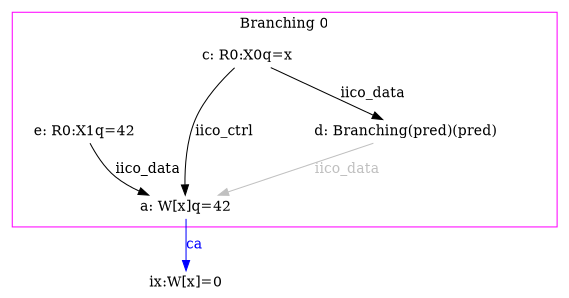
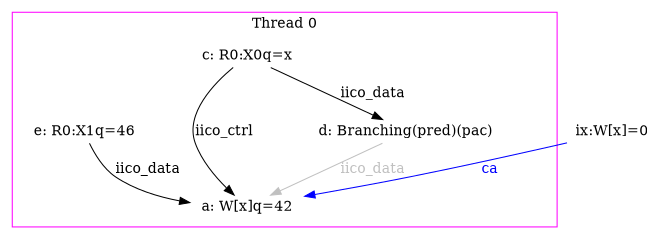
  digraph {
    node [fixedsize=false shape=none]
    edge [color=black fontcolor=black]
    n1 [height=0.194444 label="a: W[x]q=42" width=1.555556]
    n2 [height=0.194444 label="c: R0:X0q=x" width=1.555556]
-   n3 [height=0.194444 label="d: Branching(pred)(pred)" width=3.888889]
-   n4 [height=0.194444 label="e: R0:X1q=42" width=1.750000]
+   n3 [height=0.194444 label="d: Branching(pred)(pac)" width=3.888889]
+   n4 [height=0.194444 label="e: R0:X1q=46" width=1.750000]
    n5 [height=0.194444 label="ix:W[x]=0" width=1.166667]
    subgraph cluster_1 {
      color=magenta
-     label="Branching 0"
+     label="Thread 0"
      rank=sink
      shape=box
      n1
      n2
      n3
      n4
    }
    n2 -> n1 [label=iico_ctrl]
    n2 -> n3 [label=iico_data]
    n3 -> n1 [color=grey fontcolor=grey label=iico_data]
    n4 -> n1 [label=iico_data]
-   n1 -> n5 [color=blue fontcolor=blue label=ca]
+   n5 -> n1 [color=blue fontcolor=blue label=ca]
  }
